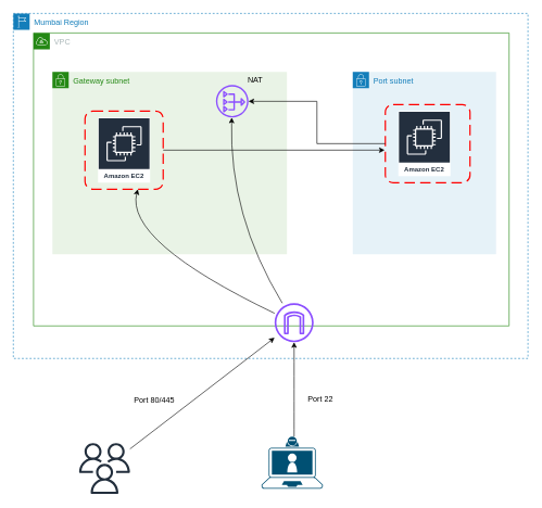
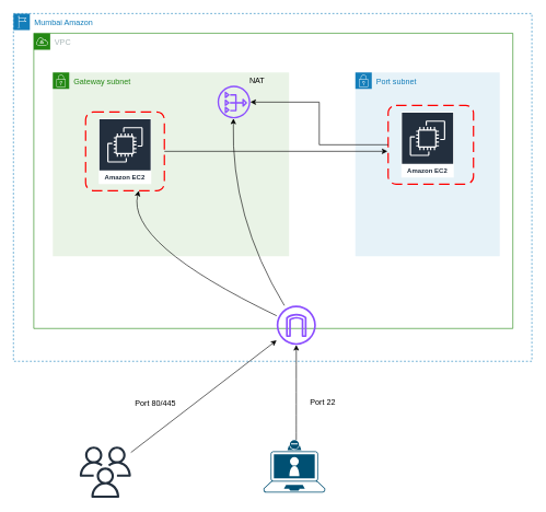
  <mxCell id="0" />
  <mxCell id="1" parent="0" />
  <mxCell id="2" value="VPC" style="points=[[0,0],[0.25,0],[0.5,0],[0.75,0],[1,0],[1,0.25],[1,0.5],[1,0.75],[1,1],[0.75,1],[0.5,1],[0.25,1],[0,1],[0,0.75],[0,0.5],[0,0.25]];outlineConnect=0;gradientColor=none;html=1;whiteSpace=wrap;fontSize=12;fontStyle=0;container=1;pointerEvents=0;collapsible=0;recursiveResize=0;shape=mxgraph.aws4.group;grIcon=mxgraph.aws4.group_vpc;strokeColor=#248814;fillColor=none;verticalAlign=top;align=left;spacingLeft=30;fontColor=#AAB7B8;dashed=0;" vertex="1" parent="1"><mxGeometry x="51" y="50" width="730" height="450" as="geometry" /></mxCell>
- <mxCell id="3" value="Mumbai Region" style="points=[[0,0],[0.25,0],[0.5,0],[0.75,0],[1,0],[1,0.25],[1,0.5],[1,0.75],[1,1],[0.75,1],[0.5,1],[0.25,1],[0,1],[0,0.75],[0,0.5],[0,0.25]];outlineConnect=0;gradientColor=none;html=1;whiteSpace=wrap;fontSize=12;fontStyle=0;container=1;pointerEvents=0;collapsible=0;recursiveResize=0;shape=mxgraph.aws4.group;grIcon=mxgraph.aws4.group_region;strokeColor=#147EBA;fillColor=none;verticalAlign=top;align=left;spacingLeft=30;fontColor=#147EBA;dashed=1;" vertex="1" parent="1"><mxGeometry x="20" y="20" width="790" height="530" as="geometry" /></mxCell>
+ <mxCell id="3" value="Mumbai Amazon" style="points=[[0,0],[0.25,0],[0.5,0],[0.75,0],[1,0],[1,0.25],[1,0.5],[1,0.75],[1,1],[0.75,1],[0.5,1],[0.25,1],[0,1],[0,0.75],[0,0.5],[0,0.25]];outlineConnect=0;gradientColor=none;html=1;whiteSpace=wrap;fontSize=12;fontStyle=0;container=1;pointerEvents=0;collapsible=0;recursiveResize=0;shape=mxgraph.aws4.group;grIcon=mxgraph.aws4.group_region;strokeColor=#147EBA;fillColor=none;verticalAlign=top;align=left;spacingLeft=30;fontColor=#147EBA;dashed=1;" vertex="1" parent="1"><mxGeometry x="20" y="20" width="790" height="530" as="geometry" /></mxCell>
  <mxCell id="4" value="Gateway subnet" style="points=[[0,0],[0.25,0],[0.5,0],[0.75,0],[1,0],[1,0.25],[1,0.5],[1,0.75],[1,1],[0.75,1],[0.5,1],[0.25,1],[0,1],[0,0.75],[0,0.5],[0,0.25]];outlineConnect=0;gradientColor=none;html=1;whiteSpace=wrap;fontSize=12;fontStyle=0;container=1;pointerEvents=0;collapsible=0;recursiveResize=0;shape=mxgraph.aws4.group;grIcon=mxgraph.aws4.group_security_group;grStroke=0;strokeColor=#248814;fillColor=#E9F3E6;verticalAlign=top;align=left;spacingLeft=30;fontColor=#248814;dashed=0;" vertex="1" parent="3"><mxGeometry x="60" y="90" width="360" height="280" as="geometry" /></mxCell>
  <mxCell id="5" value="Amazon EC2" style="sketch=0;outlineConnect=0;fontColor=#232F3E;gradientColor=none;strokeColor=#ffffff;fillColor=#232F3E;dashed=0;verticalLabelPosition=middle;verticalAlign=bottom;align=center;html=1;whiteSpace=wrap;fontSize=10;fontStyle=1;spacing=3;shape=mxgraph.aws4.productIcon;prIcon=mxgraph.aws4.ec2;" vertex="1" parent="4"><mxGeometry x="70" y="70" width="80" height="100" as="geometry" /></mxCell>
  <mxCell id="6" value="" style="rounded=1;arcSize=10;dashed=1;strokeColor=#ff0000;fillColor=none;gradientColor=none;dashPattern=8 4;strokeWidth=2;" vertex="1" parent="4"><mxGeometry x="50" y="60" width="120" height="120" as="geometry" /></mxCell>
  <mxCell id="7" value="" style="sketch=0;outlineConnect=0;fontColor=#232F3E;gradientColor=none;fillColor=#8C4FFF;strokeColor=none;dashed=0;verticalLabelPosition=bottom;verticalAlign=top;align=center;html=1;fontSize=12;fontStyle=0;aspect=fixed;pointerEvents=1;shape=mxgraph.aws4.nat_gateway;" vertex="1" parent="4"><mxGeometry x="251" y="20" width="50" height="50" as="geometry" /></mxCell>
  <mxCell id="8" value="Port subnet" style="points=[[0,0],[0.25,0],[0.5,0],[0.75,0],[1,0],[1,0.25],[1,0.5],[1,0.75],[1,1],[0.75,1],[0.5,1],[0.25,1],[0,1],[0,0.75],[0,0.5],[0,0.25]];outlineConnect=0;gradientColor=none;html=1;whiteSpace=wrap;fontSize=12;fontStyle=0;container=1;pointerEvents=0;collapsible=0;recursiveResize=0;shape=mxgraph.aws4.group;grIcon=mxgraph.aws4.group_security_group;grStroke=0;strokeColor=#147EBA;fillColor=#E6F2F8;verticalAlign=top;align=left;spacingLeft=30;fontColor=#147EBA;dashed=0;" vertex="1" parent="3"><mxGeometry x="521" y="90" width="220" height="280" as="geometry" /></mxCell>
  <mxCell id="9" value="Amazon EC2" style="sketch=0;outlineConnect=0;fontColor=#232F3E;gradientColor=none;strokeColor=#ffffff;fillColor=#232F3E;dashed=0;verticalLabelPosition=middle;verticalAlign=bottom;align=center;html=1;whiteSpace=wrap;fontSize=10;fontStyle=1;spacing=3;shape=mxgraph.aws4.productIcon;prIcon=mxgraph.aws4.ec2;" vertex="1" parent="8"><mxGeometry x="70" y="60" width="80" height="100" as="geometry" /></mxCell>
  <mxCell id="10" value="" style="rounded=1;arcSize=10;dashed=1;strokeColor=#ff0000;fillColor=none;gradientColor=none;dashPattern=8 4;strokeWidth=2;" vertex="1" parent="8"><mxGeometry x="50" y="50" width="130" height="120" as="geometry" /></mxCell>
  <mxCell id="11" value="" style="sketch=0;outlineConnect=0;fontColor=#232F3E;gradientColor=none;fillColor=#8C4FFF;strokeColor=none;dashed=0;verticalLabelPosition=bottom;verticalAlign=top;align=center;html=1;fontSize=12;fontStyle=0;aspect=fixed;pointerEvents=1;shape=mxgraph.aws4.internet_gateway;" vertex="1" parent="3"><mxGeometry x="401" y="445" width="60" height="60" as="geometry" /></mxCell>
  <mxCell id="12" value="" style="endArrow=classic;html=1;entryX=0.675;entryY=1;entryDx=0;entryDy=0;entryPerimeter=0;curved=1;" edge="1" parent="3" source="11" target="6"><mxGeometry width="50" height="50" relative="1" as="geometry"><mxPoint x="491" y="330" as="sourcePoint" /><mxPoint x="541" y="280" as="targetPoint" /><Array as="points"><mxPoint x="171" y="350" /></Array></mxGeometry></mxCell>
  <mxCell id="13" value="" style="endArrow=classic;html=1;curved=1;" edge="1" parent="3" source="11" target="7"><mxGeometry width="50" height="50" relative="1" as="geometry"><mxPoint x="371" y="330" as="sourcePoint" /><mxPoint x="421" y="280" as="targetPoint" /><Array as="points"><mxPoint x="331" y="310" /></Array></mxGeometry></mxCell>
  <mxCell id="14" style="edgeStyle=orthogonalEdgeStyle;rounded=0;orthogonalLoop=1;jettySize=auto;html=1;" edge="1" parent="3" source="10" target="7"><mxGeometry relative="1" as="geometry" /></mxCell>
  <mxCell id="15" style="rounded=0;orthogonalLoop=1;jettySize=auto;html=1;exitX=1;exitY=0.5;exitDx=0;exitDy=0;entryX=-0.008;entryY=0.583;entryDx=0;entryDy=0;entryPerimeter=0;" edge="1" parent="3" source="6" target="10"><mxGeometry relative="1" as="geometry" /></mxCell>
  <mxCell id="16" style="edgeStyle=orthogonalEdgeStyle;orthogonalLoop=1;jettySize=auto;html=1;curved=1;" edge="1" parent="1" source="17" target="11"><mxGeometry relative="1" as="geometry"><Array as="points"><mxPoint x="451" y="630" /><mxPoint x="451" y="630" /></Array></mxGeometry></mxCell>
  <mxCell id="17" value="" style="points=[[0.13,0.225,0],[0.5,0,0],[0.87,0.225,0],[0.885,0.5,0],[0.985,0.99,0],[0.5,1,0],[0.015,0.99,0],[0.115,0.5,0]];verticalLabelPosition=bottom;sketch=0;html=1;verticalAlign=top;aspect=fixed;align=center;pointerEvents=1;shape=mxgraph.cisco19.laptop_video_client;fillColor=#005073;strokeColor=none;" vertex="1" parent="1"><mxGeometry x="401" y="670" width="94.12" height="80" as="geometry" /></mxCell>
  <mxCell id="18" value="Port 22" style="text;html=1;align=center;verticalAlign=middle;resizable=0;points=[];autosize=1;strokeColor=none;fillColor=none;" vertex="1" parent="1"><mxGeometry x="461" y="598" width="60" height="30" as="geometry" /></mxCell>
  <mxCell id="19" value="" style="sketch=0;outlineConnect=0;fontColor=#232F3E;gradientColor=none;fillColor=#232F3D;strokeColor=none;dashed=0;verticalLabelPosition=bottom;verticalAlign=top;align=center;html=1;fontSize=12;fontStyle=0;aspect=fixed;pointerEvents=1;shape=mxgraph.aws4.users;" vertex="1" parent="1"><mxGeometry x="121" y="680" width="78" height="78" as="geometry" /></mxCell>
  <mxCell id="20" value="" style="endArrow=classic;html=1;rounded=0;" edge="1" parent="1" source="19" target="11"><mxGeometry width="50" height="50" relative="1" as="geometry"><mxPoint x="391" y="710" as="sourcePoint" /><mxPoint x="271" y="650" as="targetPoint" /></mxGeometry></mxCell>
  <mxCell id="21" value="Port 80/445" style="text;html=1;align=center;verticalAlign=middle;resizable=0;points=[];autosize=1;strokeColor=none;fillColor=none;" vertex="1" parent="1"><mxGeometry x="191" y="600" width="90" height="30" as="geometry" /></mxCell>
  <mxCell id="22" value="NAT" style="text;html=1;align=center;verticalAlign=middle;resizable=0;points=[];autosize=1;strokeColor=none;fillColor=none;" vertex="1" parent="1"><mxGeometry x="366" y="108" width="50" height="30" as="geometry" /></mxCell>
